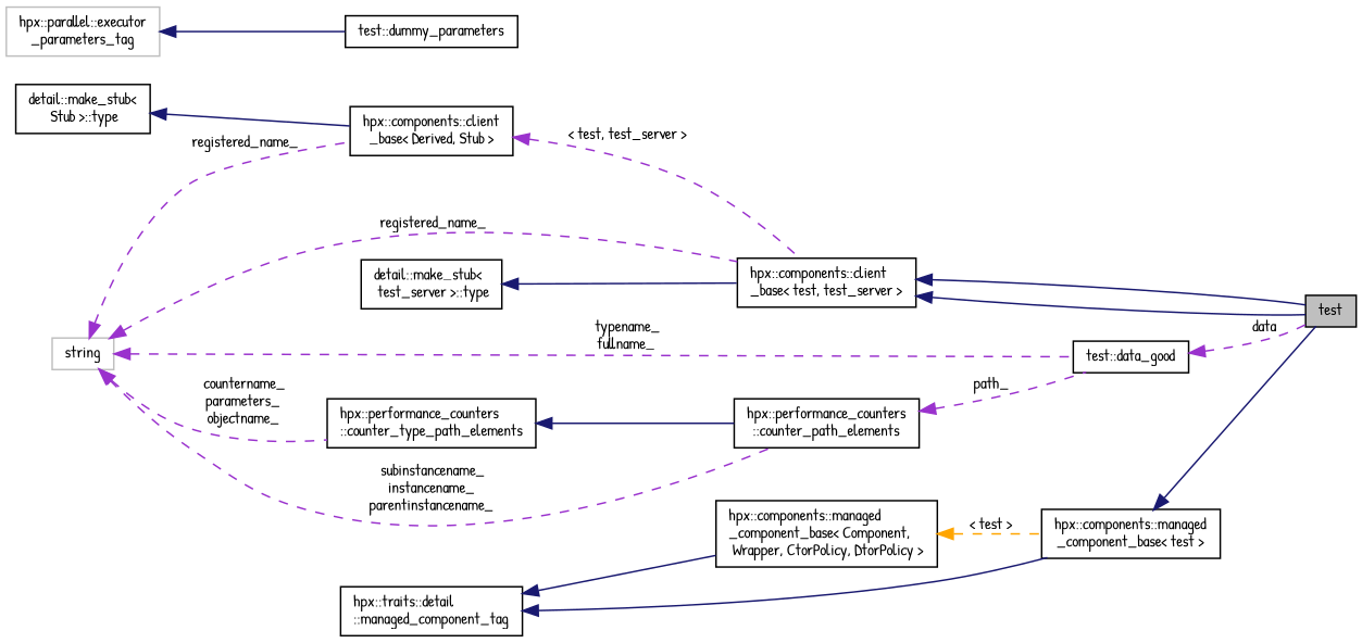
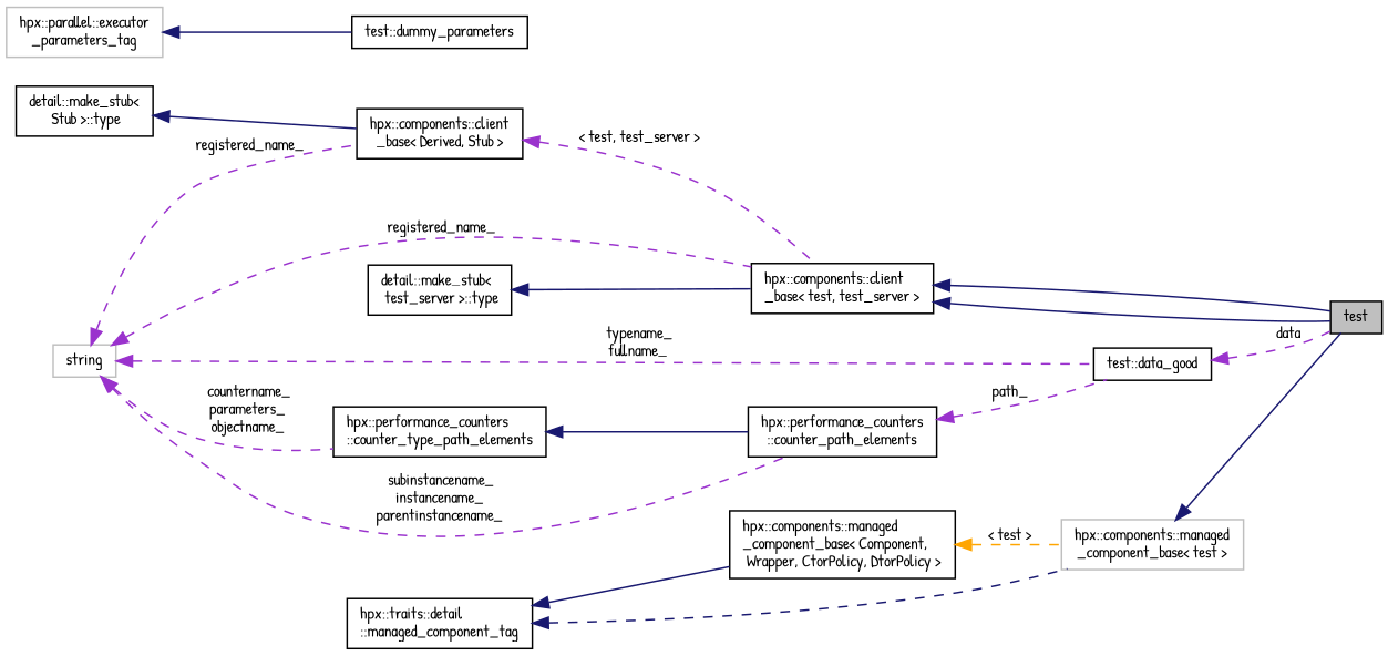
  digraph {
    fontname="Patrick Hand"
    rankdir=LR
    node [color=black fillcolor=white fontname="Patrick Hand" fontsize=10 shape=record style=filled]
    edge [color=midnightblue dir=back fontname="Patrick Hand" fontsize=10 labelfontname=Helvetica labelfontsize=10 style=solid]
    n1 [fillcolor=grey75 fontcolor=black height=0.2 label=test width=0.4]
    n2 [height=0.2 label="hpx::components::client\l_base\< test, test_server \>" width=0.4]
    n3 [height=0.2 label="detail::make_stub\<\l test_server  \>::type" width=0.4]
    n4 [color=grey75 height=0.2 label=string width=0.4]
    n5 [height=0.2 label="hpx::components::client\l_base\< Derived, Stub \>" width=0.4]
    n6 [height=0.2 label="test::data_good" width=0.4]
    n7 [height=0.2 label="hpx::performance_counters\l::counter_path_elements" width=0.4]
    n8 [height=0.2 label="hpx::performance_counters\l::counter_type_path_elements" width=0.4]
    n9 [height=0.2 label="detail::make_stub\<\l Stub \>::type" width=0.4]
-   n10 [height=0.2 label="hpx::components::managed\l_component_base\< test \>" width=0.4]
+   n10 [color=grey75 height=0.2 label="hpx::components::managed\l_component_base\< test \>" width=0.4]
    n11 [height=0.2 label="hpx::traits::detail\l::managed_component_tag" width=0.4]
    n12 [height=0.2 label="hpx::components::managed\l_component_base\< Component,\l Wrapper, CtorPolicy, DtorPolicy \>" width=0.4]
    n13 [height=0.2 label="test::dummy_parameters" width=0.4]
    n14 [color=grey75 height=0.2 label="hpx::parallel::executor\l_parameters_tag" width=0.4]
    n2 -> n1
    n2 -> n1
    n3 -> n2
    n4 -> n2 [color=darkorchid3 label=" registered_name_" style=dashed]
    n4 -> n5 [color=darkorchid3 label=" registered_name_" style=dashed]
    n4 -> n6 [color=darkorchid3 label=" typename_\nfullname_" style=dashed]
    n4 -> n7 [color=darkorchid3 label=" subinstancename_\ninstancename_\nparentinstancename_" style=dashed]
    n4 -> n8 [color=darkorchid3 label=" countername_\nparameters_\nobjectname_" style=dashed]
    n5 -> n2 [color=darkorchid3 label=" \< test, test_server \>" style=dashed]
    n6 -> n1 [color=darkorchid3 label=" data" style=dashed]
    n7 -> n6 [color=darkorchid3 label=" path_" style=dashed]
    n8 -> n7
    n9 -> n5
    n10 -> n1
-   n11 -> n10
+   n11 -> n10 [style=dashed]
    n11 -> n12
    n12 -> n10 [color=orange label=" \< test \>" style=dashed]
    n14 -> n13
  }
